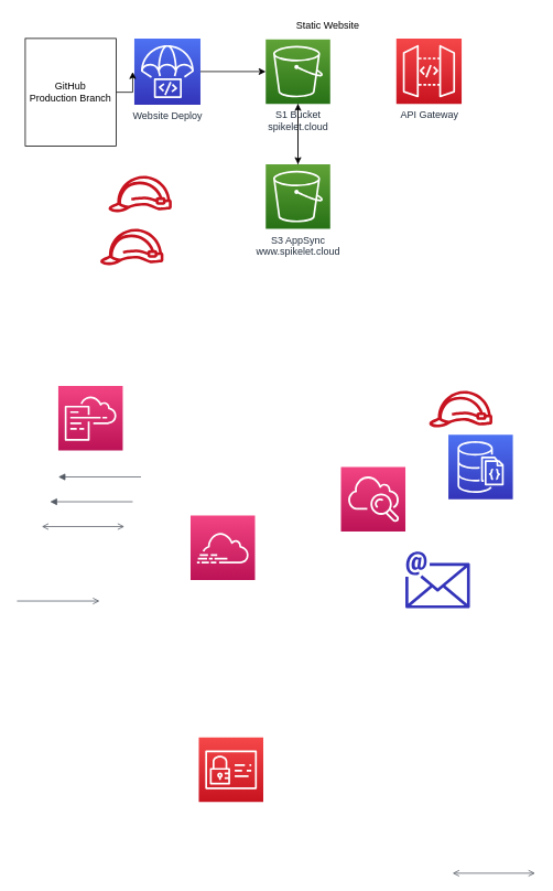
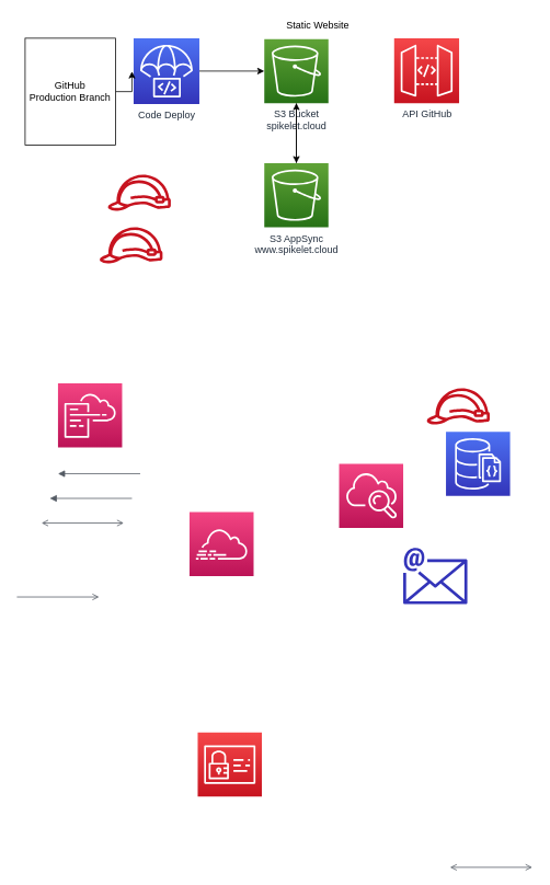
  <mxCell id="0" />
  <mxCell id="1" parent="0" />
  <mxCell id="2" parent="1" style="edgeStyle=orthogonalEdgeStyle;rounded=0;orthogonalLoop=1;jettySize=auto;html=1;" target="5" source="3" edge="1"><mxGeometry as="geometry" relative="1" /></mxCell>
- <mxCell id="3" value="S1 Bucket&lt;br&gt;spikelet.cloud&lt;br&gt;" parent="1" vertex="1" style="outlineConnect=0;fontColor=#232F3E;gradientColor=#60A337;gradientDirection=north;fillColor=#277116;strokeColor=#ffffff;dashed=0;verticalLabelPosition=bottom;verticalAlign=top;align=center;html=1;fontSize=12;fontStyle=0;aspect=fixed;shape=mxgraph.aws4.resourceIcon;resIcon=mxgraph.aws4.s3;"><mxGeometry as="geometry" y="47" x="321" height="78" width="78" /></mxCell>
+ <mxCell id="3" value="S3 Bucket&lt;br&gt;spikelet.cloud&lt;br&gt;" parent="1" vertex="1" style="outlineConnect=0;fontColor=#232F3E;gradientColor=#60A337;gradientDirection=north;fillColor=#277116;strokeColor=#ffffff;dashed=0;verticalLabelPosition=bottom;verticalAlign=top;align=center;html=1;fontSize=12;fontStyle=0;aspect=fixed;shape=mxgraph.aws4.resourceIcon;resIcon=mxgraph.aws4.s3;"><mxGeometry as="geometry" y="47" x="321" height="78" width="78" /></mxCell>
  <mxCell id="4" parent="1" style="edgeStyle=orthogonalEdgeStyle;rounded=0;orthogonalLoop=1;jettySize=auto;html=1;" target="3" source="5" edge="1"><mxGeometry as="geometry" relative="1" /></mxCell>
  <mxCell id="5" value="S3 AppSync&lt;br&gt;www.spikelet.cloud&lt;br&gt;" parent="1" vertex="1" style="outlineConnect=0;fontColor=#232F3E;gradientColor=#60A337;gradientDirection=north;fillColor=#277116;strokeColor=#ffffff;dashed=0;verticalLabelPosition=bottom;verticalAlign=top;align=center;html=1;fontSize=12;fontStyle=0;aspect=fixed;shape=mxgraph.aws4.resourceIcon;resIcon=mxgraph.aws4.s3;"><mxGeometry as="geometry" y="198" x="321" height="78" width="78" /></mxCell>
  <mxCell id="6" value="" parent="1" vertex="1" style="outlineConnect=0;fontColor=#232F3E;gradientColor=#F54749;gradientDirection=north;fillColor=#C7131F;strokeColor=#ffffff;dashed=0;verticalLabelPosition=bottom;verticalAlign=top;align=center;html=1;fontSize=12;fontStyle=0;aspect=fixed;shape=mxgraph.aws4.resourceIcon;resIcon=mxgraph.aws4.identity_and_access_management;"><mxGeometry as="geometry" y="891" x="240" height="78" width="78" /></mxCell>
  <mxCell id="7" value="" parent="1" vertex="1" style="outlineConnect=0;fontColor=#232F3E;gradientColor=none;fillColor=#C7131F;strokeColor=none;dashed=0;verticalLabelPosition=bottom;verticalAlign=top;align=center;html=1;fontSize=12;fontStyle=0;aspect=fixed;shape=mxgraph.aws4.role;"><mxGeometry as="geometry" y="472" x="518" height="44" width="78" /></mxCell>
  <mxCell id="8" value="" parent="1" vertex="1" style="outlineConnect=0;fontColor=#232F3E;gradientColor=none;fillColor=#C7131F;strokeColor=none;dashed=0;verticalLabelPosition=bottom;verticalAlign=top;align=center;html=1;fontSize=12;fontStyle=0;aspect=fixed;shape=mxgraph.aws4.role;"><mxGeometry as="geometry" y="212" x="130" height="44" width="78" /></mxCell>
  <mxCell id="9" value="" parent="1" vertex="1" style="outlineConnect=0;fontColor=#232F3E;gradientColor=none;fillColor=#C7131F;strokeColor=none;dashed=0;verticalLabelPosition=bottom;verticalAlign=top;align=center;html=1;fontSize=12;fontStyle=0;aspect=fixed;shape=mxgraph.aws4.role;"><mxGeometry as="geometry" y="276" x="120" height="44" width="78" /></mxCell>
- <mxCell id="10" value="API Gateway" parent="1" vertex="1" style="outlineConnect=0;fontColor=#232F3E;gradientColor=#F54749;gradientDirection=north;fillColor=#C7131F;strokeColor=#ffffff;dashed=0;verticalLabelPosition=bottom;verticalAlign=top;align=center;html=1;fontSize=12;fontStyle=0;aspect=fixed;shape=mxgraph.aws4.resourceIcon;resIcon=mxgraph.aws4.api_gateway;"><mxGeometry as="geometry" y="46" x="479" height="79" width="79" /></mxCell>
+ <mxCell id="10" value="API GitHub" parent="1" vertex="1" style="outlineConnect=0;fontColor=#232F3E;gradientColor=#F54749;gradientDirection=north;fillColor=#C7131F;strokeColor=#ffffff;dashed=0;verticalLabelPosition=bottom;verticalAlign=top;align=center;html=1;fontSize=12;fontStyle=0;aspect=fixed;shape=mxgraph.aws4.resourceIcon;resIcon=mxgraph.aws4.api_gateway;"><mxGeometry as="geometry" y="46" x="479" height="79" width="79" /></mxCell>
  <mxCell id="11" value="" parent="1" vertex="1" style="outlineConnect=0;fontColor=#232F3E;gradientColor=#F34482;gradientDirection=north;fillColor=#BC1356;strokeColor=#ffffff;dashed=0;verticalLabelPosition=bottom;verticalAlign=top;align=center;html=1;fontSize=12;fontStyle=0;aspect=fixed;shape=mxgraph.aws4.resourceIcon;resIcon=mxgraph.aws4.cloudtrail;"><mxGeometry as="geometry" y="622.5" x="230" height="78" width="78" /></mxCell>
  <mxCell id="12" value="" parent="1" vertex="1" style="outlineConnect=0;fontColor=#232F3E;gradientColor=#F34482;gradientDirection=north;fillColor=#BC1356;strokeColor=#ffffff;dashed=0;verticalLabelPosition=bottom;verticalAlign=top;align=center;html=1;fontSize=12;fontStyle=0;aspect=fixed;shape=mxgraph.aws4.resourceIcon;resIcon=mxgraph.aws4.cloudwatch;"><mxGeometry as="geometry" y="564" x="412" height="78" width="78" /></mxCell>
  <mxCell id="13" value="" parent="1" vertex="1" style="outlineConnect=0;fontColor=#232F3E;gradientColor=#F34482;gradientDirection=north;fillColor=#BC1356;strokeColor=#ffffff;dashed=0;verticalLabelPosition=bottom;verticalAlign=top;align=center;html=1;fontSize=12;fontStyle=0;aspect=fixed;shape=mxgraph.aws4.resourceIcon;resIcon=mxgraph.aws4.cloudformation;"><mxGeometry as="geometry" y="466" x="70" height="78" width="78" /></mxCell>
  <mxCell id="14" parent="1" style="edgeStyle=orthogonalEdgeStyle;rounded=0;orthogonalLoop=1;jettySize=auto;html=1;" target="3" source="15" edge="1"><mxGeometry as="geometry" relative="1" /></mxCell>
- <mxCell id="15" value="Website Deploy" parent="1" vertex="1" style="outlineConnect=0;fontColor=#232F3E;gradientColor=#4D72F3;gradientDirection=north;fillColor=#3334B9;strokeColor=#ffffff;dashed=0;verticalLabelPosition=bottom;verticalAlign=top;align=center;html=1;fontSize=12;fontStyle=0;aspect=fixed;shape=mxgraph.aws4.resourceIcon;resIcon=mxgraph.aws4.codedeploy;"><mxGeometry as="geometry" y="46" x="162" height="80" width="80" /></mxCell>
+ <mxCell id="15" value="Code Deploy" parent="1" vertex="1" style="outlineConnect=0;fontColor=#232F3E;gradientColor=#4D72F3;gradientDirection=north;fillColor=#3334B9;strokeColor=#ffffff;dashed=0;verticalLabelPosition=bottom;verticalAlign=top;align=center;html=1;fontSize=12;fontStyle=0;aspect=fixed;shape=mxgraph.aws4.resourceIcon;resIcon=mxgraph.aws4.codedeploy;"><mxGeometry as="geometry" y="46" x="162" height="80" width="80" /></mxCell>
  <mxCell id="16" value="" parent="1" vertex="1" style="outlineConnect=0;fontColor=#232F3E;gradientColor=#4D72F3;gradientDirection=north;fillColor=#3334B9;strokeColor=#ffffff;dashed=0;verticalLabelPosition=bottom;verticalAlign=top;align=center;html=1;fontSize=12;fontStyle=0;aspect=fixed;shape=mxgraph.aws4.resourceIcon;resIcon=mxgraph.aws4.documentdb_with_mongodb_compatibility;"><mxGeometry as="geometry" y="525" x="542" height="78" width="78" /></mxCell>
  <mxCell id="17" value="" parent="1" vertex="1" style="outlineConnect=0;fontColor=#232F3E;gradientColor=none;fillColor=#3334B9;strokeColor=none;dashed=0;verticalLabelPosition=bottom;verticalAlign=top;align=center;html=1;fontSize=12;fontStyle=0;aspect=fixed;shape=mxgraph.aws4.email;"><mxGeometry as="geometry" y="666" x="490" height="69" width="78" /></mxCell>
  <mxCell id="18" value="" parent="1" style="edgeStyle=orthogonalEdgeStyle;html=1;endArrow=none;elbow=vertical;startArrow=block;startFill=1;strokeColor=#545B64;rounded=0;" edge="1"><mxGeometry as="geometry" width="100" relative="1"><mxPoint as="sourcePoint" y="576" x="70" /><mxPoint as="targetPoint" y="576" x="170" /></mxGeometry></mxCell>
  <mxCell id="19" value="" parent="1" style="edgeStyle=orthogonalEdgeStyle;html=1;endArrow=none;elbow=vertical;startArrow=block;startFill=1;strokeColor=#545B64;rounded=0;" edge="1"><mxGeometry as="geometry" width="100" relative="1"><mxPoint as="sourcePoint" y="606" x="60" /><mxPoint as="targetPoint" y="606" x="160" /></mxGeometry></mxCell>
  <mxCell id="20" value="" parent="1" style="edgeStyle=orthogonalEdgeStyle;html=1;endArrow=open;elbow=vertical;startArrow=open;startFill=0;endFill=0;strokeColor=#545B64;rounded=0;" edge="1"><mxGeometry as="geometry" width="100" relative="1"><mxPoint as="sourcePoint" y="636" x="50" /><mxPoint as="targetPoint" y="636" x="150" /></mxGeometry></mxCell>
  <mxCell id="21" value="" parent="1" style="edgeStyle=orthogonalEdgeStyle;html=1;endArrow=open;elbow=vertical;startArrow=open;startFill=0;endFill=0;strokeColor=#545B64;rounded=0;" edge="1"><mxGeometry as="geometry" width="100" relative="1"><mxPoint as="sourcePoint" y="1055" x="547" /><mxPoint as="targetPoint" y="1055" x="647" /></mxGeometry></mxCell>
  <mxCell id="22" value="" parent="1" style="edgeStyle=orthogonalEdgeStyle;html=1;endArrow=open;elbow=vertical;startArrow=none;endFill=0;strokeColor=#545B64;rounded=0;" edge="1"><mxGeometry as="geometry" width="100" relative="1"><mxPoint as="sourcePoint" y="726" x="20" /><mxPoint as="targetPoint" y="726" x="120" /></mxGeometry></mxCell>
  <mxCell id="23" parent="1" style="edgeStyle=orthogonalEdgeStyle;rounded=0;orthogonalLoop=1;jettySize=auto;html=1;" source="24" edge="1"><mxGeometry as="geometry" relative="1"><mxPoint as="targetPoint" y="86" x="160" /></mxGeometry></mxCell>
  <mxCell id="24" value="GitHub&lt;br&gt;Production Branch&lt;br&gt;" parent="1" vertex="1" style="whiteSpace=wrap;html=1;aspect=fixed;"><mxGeometry x="30" y="46" as="geometry" height="130" width="110" /></mxCell>
- <mxCell id="25" value="Static Website&lt;br&gt;" parent="1" vertex="1" style="text;html=1;resizable=0;points=[];autosize=1;align=left;verticalAlign=top;spacingTop=-4;"><mxGeometry x="356" y="20" as="geometry" height="20" width="90" /></mxCell>
+ <mxCell id="25" value="Static Website&lt;br&gt;" parent="1" vertex="1" style="text;html=1;resizable=0;points=[];autosize=1;align=left;verticalAlign=top;spacingTop=-4;"><mxGeometry as="geometry" y="20" x="346" height="20" width="90" /></mxCell>
